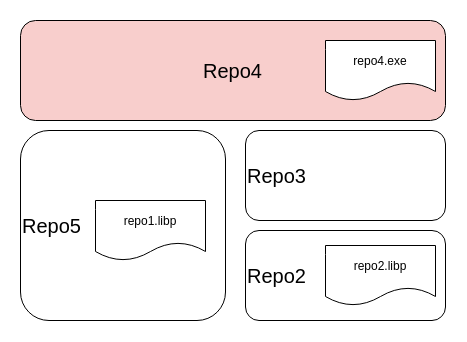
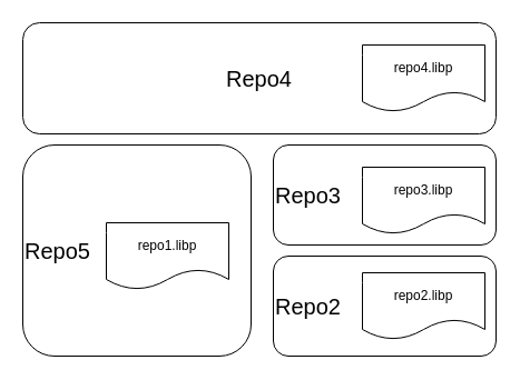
  <mxCell id="0" />
  <mxCell id="1" parent="0" />
  <mxCell id="2" value="Repo5" style="rounded=1;whiteSpace=wrap;html=1;align=left;fontSize=20;" vertex="1" parent="1"><mxGeometry x="20" y="130" width="205" height="190" as="geometry" /></mxCell>
  <mxCell id="3" value="Repo2" style="rounded=1;whiteSpace=wrap;html=1;align=left;fontSize=20;" vertex="1" parent="1"><mxGeometry x="245" y="230" width="200" height="90" as="geometry" /></mxCell>
  <mxCell id="4" value="Repo3" style="rounded=1;whiteSpace=wrap;html=1;align=left;fontSize=20;" vertex="1" parent="1"><mxGeometry x="245" y="130" width="200" height="90" as="geometry" /></mxCell>
- <mxCell id="5" value="Repo4" style="rounded=1;whiteSpace=wrap;html=1;fontSize=20;fillColor=#f8cecc;" vertex="1" parent="1"><mxGeometry x="20" y="20" width="425" height="100" as="geometry" /></mxCell>
- <mxCell id="6" value="repo4.exe" style="shape=document;whiteSpace=wrap;html=1;boundedLbl=1;" vertex="1" parent="1"><mxGeometry x="325" y="40" width="110" height="60" as="geometry" /></mxCell>
+ <mxCell id="5" value="Repo4" style="rounded=1;whiteSpace=wrap;html=1;fontSize=20;" vertex="1" parent="1"><mxGeometry x="20" y="20" width="425" height="100" as="geometry" /></mxCell>
+ <mxCell id="6" value="repo4.libp" style="shape=document;whiteSpace=wrap;html=1;boundedLbl=1;" vertex="1" parent="1"><mxGeometry x="325" y="40" width="110" height="60" as="geometry" /></mxCell>
+ <mxCell id="7" value="repo3.libp" style="shape=document;whiteSpace=wrap;html=1;boundedLbl=1;" vertex="1" parent="1"><mxGeometry x="325" y="150" width="110" height="60" as="geometry" /></mxCell>
  <mxCell id="8" value="repo2.libp" style="shape=document;whiteSpace=wrap;html=1;boundedLbl=1;" vertex="1" parent="1"><mxGeometry x="325" y="245" width="110" height="60" as="geometry" /></mxCell>
  <mxCell id="9" value="repo1.libp" style="shape=document;whiteSpace=wrap;html=1;boundedLbl=1;" vertex="1" parent="1"><mxGeometry x="95" y="200" width="110" height="60" as="geometry" /></mxCell>
